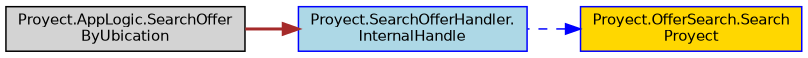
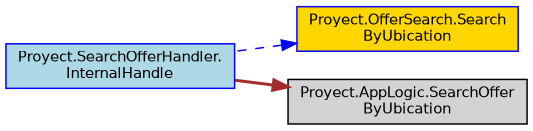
  digraph {
    rankdir=RL
    node [color=blue fontname=Helvetica fontsize=10 shape=record style=filled]
    edge [dir=back fontname=Helvetica fontsize=10 labelfontname=Helvetica labelfontsize=10]
-   n1 [fillcolor=gold fontcolor=black height=0.2 label="Proyect.OfferSearch.Search\lProyect" width=0.4]
+   n1 [fillcolor=gold fontcolor=black height=0.2 label="Proyect.OfferSearch.Search\lByUbication" width=0.4]
    n2 [fillcolor=lightblue height=0.2 label="Proyect.SearchOfferHandler.\lInternalHandle" width=0.4]
    n3 [color=black fillcolor=lightgrey height=0.2 label="Proyect.AppLogic.SearchOffer\lByUbication" width=0.4]
    n1 -> n2 [color=blue style=dashed]
-   n2 -> n3 [color=brown style=bold]
+   n3 -> n2 [color=brown style=bold]
  }
